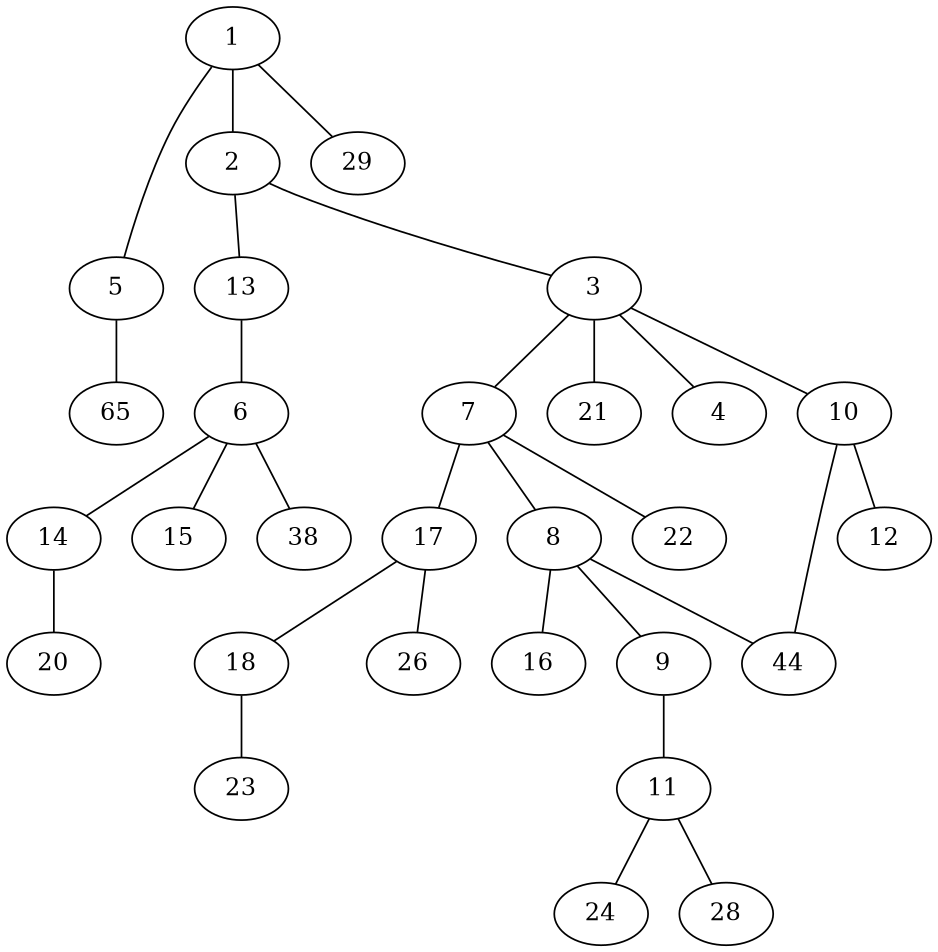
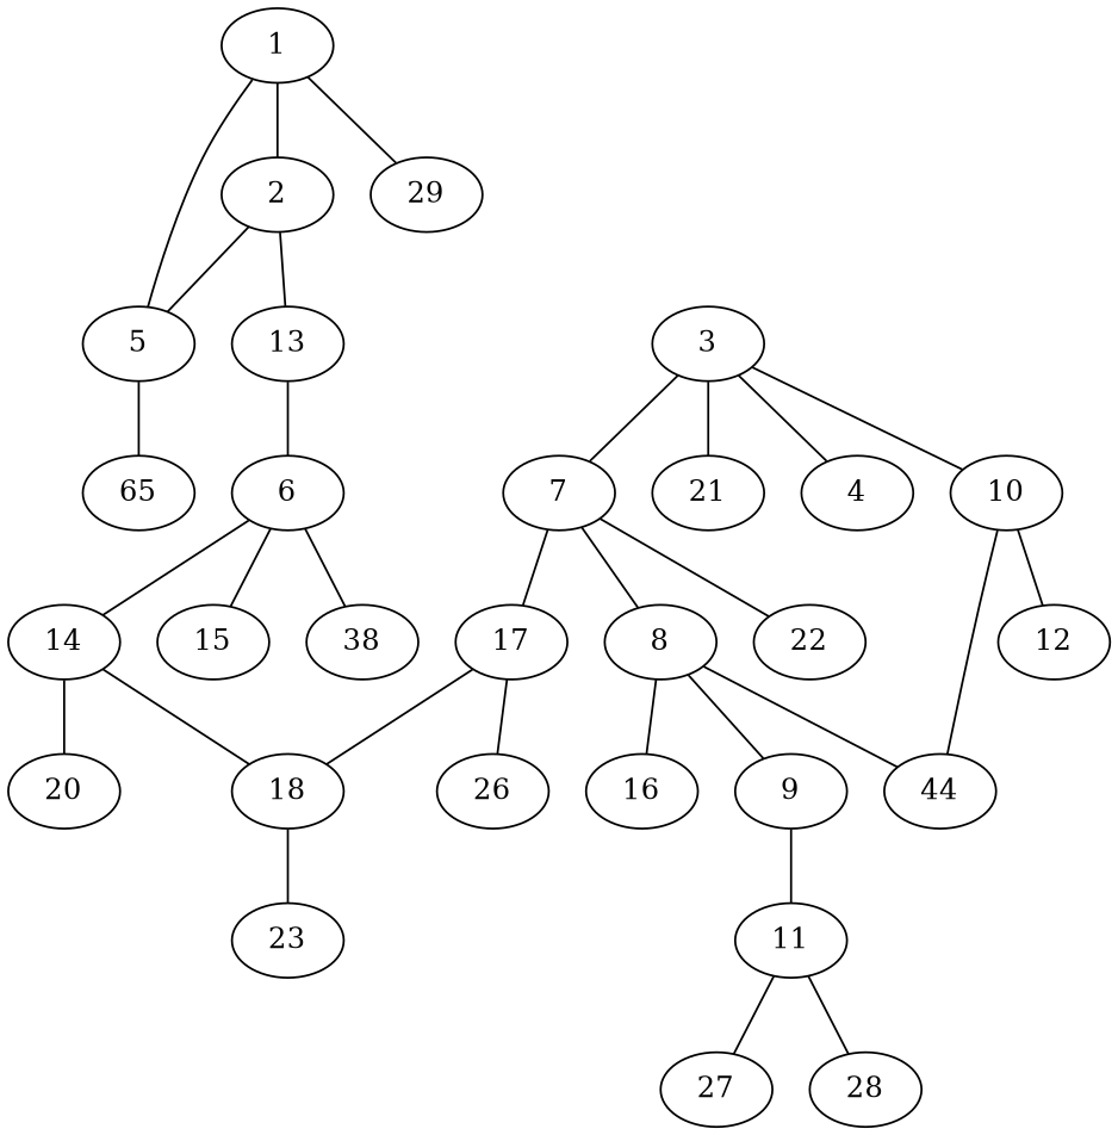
  graph {
    1
    2
    5
    29
    3
    13
    n7 [label=65]
    4
    7
    10
    21
    6
    14
    15
    n15 [label=38]
    8
    17
    22
    n19 [label=44]
    12
    18
    20
    9
    16
    26
    23
    11
-   27 [label=24]
+   27
    28
    1 -- 2
    1 -- 5
    1 -- 29
-   2 -- 3
+   2 -- 5
    2 -- 13
    5 -- n7
    3 -- 4
    3 -- 7
    3 -- 10
    3 -- 21
    13 -- 6
    7 -- 8
    7 -- 17
    7 -- 22
    10 -- n19
    10 -- 12
    6 -- 14
    6 -- 15
    6 -- n15
+   14 -- 18
    14 -- 20
    8 -- n19
    8 -- 9
    8 -- 16
    17 -- 18
    17 -- 26
    18 -- 23
    9 -- 11
    11 -- 27
    11 -- 28
  }
